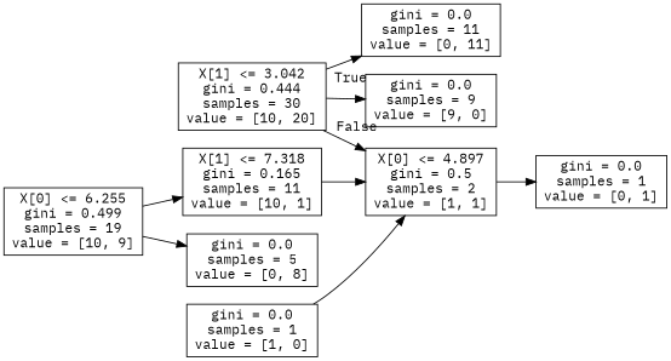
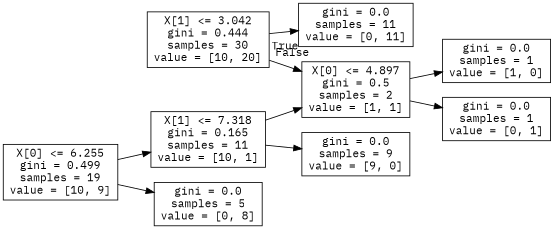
  digraph {
    fontname="IBM Plex Mono"
    rankdir=LR
    node [fontname="IBM Plex Mono" shape=box]
    edge [fontname="IBM Plex Mono"]
    n1 [label="X[1] <= 3.042\ngini = 0.444\nsamples = 30\nvalue = [10, 20]"]
    n2 [label="gini = 0.0\nsamples = 11\nvalue = [0, 11]"]
    n3 [label="X[0] <= 4.897\ngini = 0.5\nsamples = 2\nvalue = [1, 1]"]
    n4 [label="X[0] <= 6.255\ngini = 0.499\nsamples = 19\nvalue = [10, 9]"]
    n5 [label="X[1] <= 7.318\ngini = 0.165\nsamples = 11\nvalue = [10, 1]"]
    n6 [label="gini = 0.0\nsamples = 5\nvalue = [0, 8]"]
    n7 [label="gini = 0.0\nsamples = 9\nvalue = [9, 0]"]
    n8 [label="gini = 0.0\nsamples = 1\nvalue = [1, 0]"]
    n9 [label="gini = 0.0\nsamples = 1\nvalue = [0, 1]"]
    n1 -> n2 [headlabel=True labelangle=45 labeldistance=2.5]
    n1 -> n3 [headlabel=False labelangle=-45 labeldistance=2.5]
-   n8 -> n3
+   n3 -> n8
    n3 -> n9
    n4 -> n5
    n4 -> n6
    n5 -> n3
-   n1 -> n7
+   n5 -> n7
  }
